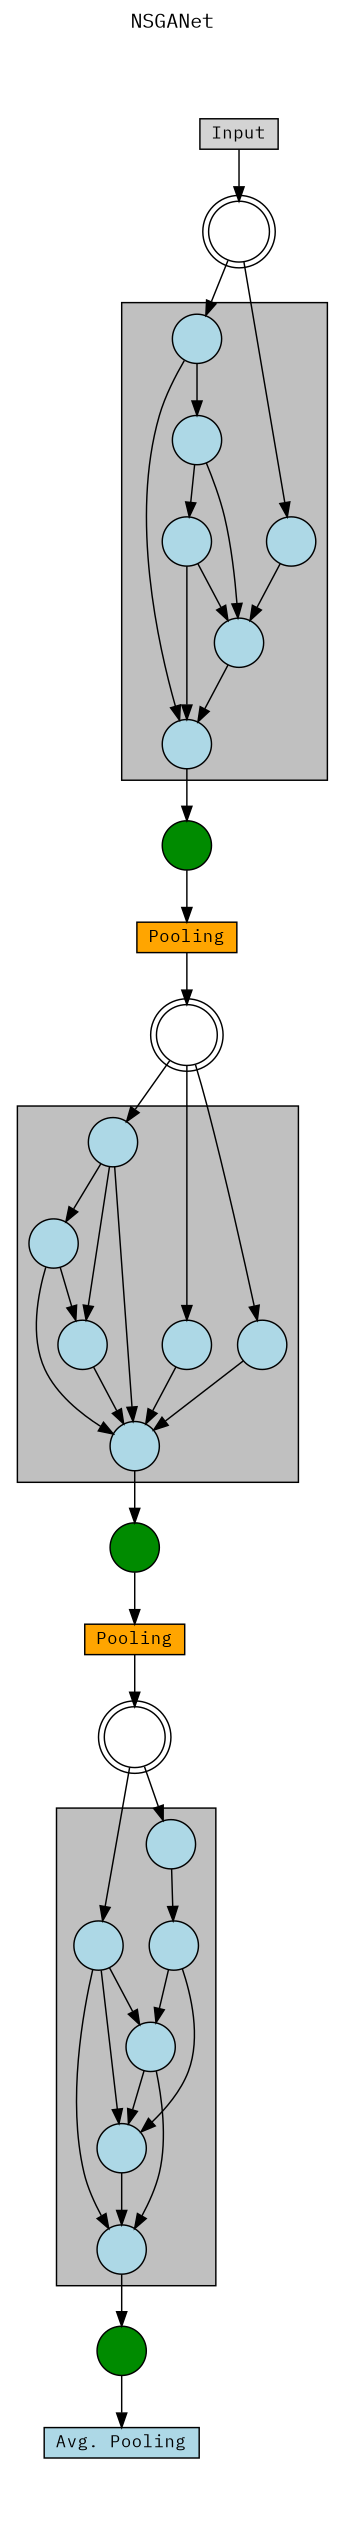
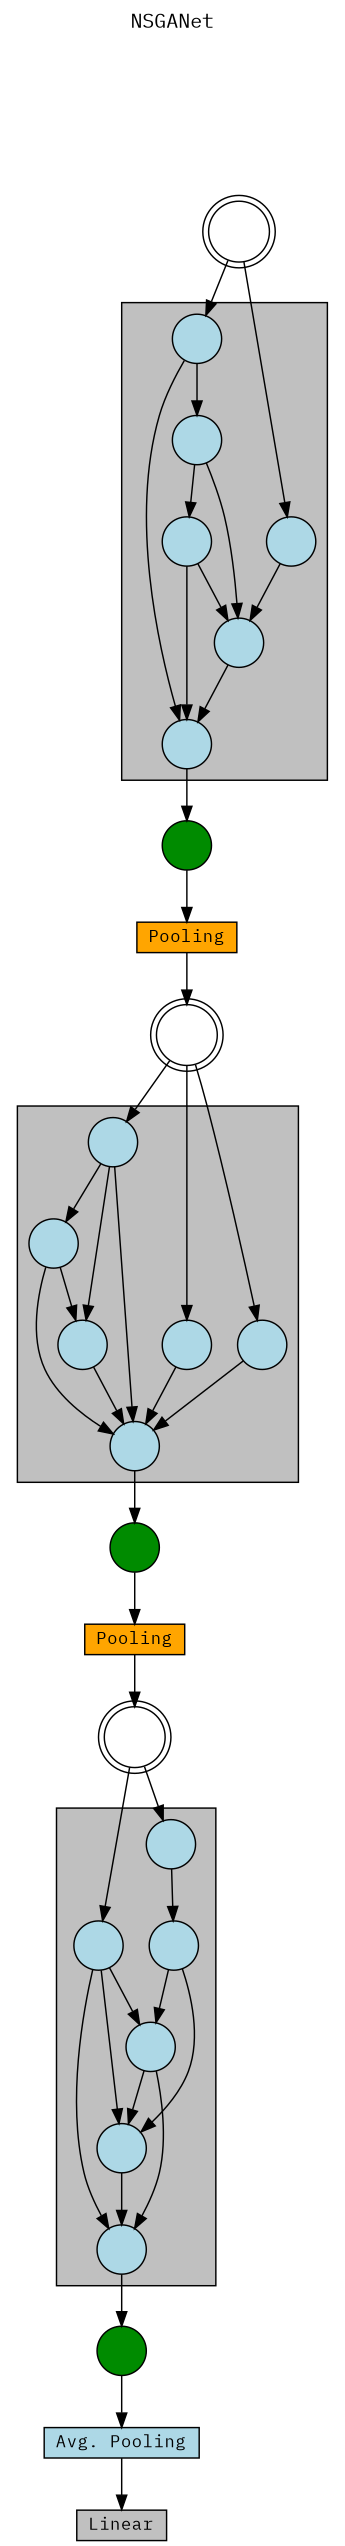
  digraph {
    fontname="IBM Plex Mono"
    label="NSGANet\n\n"
    labelloc=t
    rankdir=UD
    node [align=left fillcolor=lightblue fontname="IBM Plex Mono" fontsize=12 ranksep=0.1 shape=circle style=filled]
    edge [fontname="IBM Plex Mono"]
    n1 [height=0.2 label=" "]
    n2 [height=0.2 label=" "]
    n3 [height=0.2 label=" "]
    n4 [height=0.2 label=" "]
    n5 [height=0.2 label=" "]
    n6 [height=0.2 label=" "]
    n7 [height=0.2 label=" "]
    n8 [height=0.2 label=" "]
    n9 [height=0.2 label=" "]
    n10 [height=0.2 label=" "]
    n11 [height=0.2 label=" "]
    n12 [height=0.2 label=" "]
    n13 [height=0.2 label=" "]
    n14 [height=0.2 label=" "]
    n15 [height=0.2 label=" "]
    n16 [height=0.2 label=" "]
    n17 [height=0.2 label=" "]
    n18 [height=0.2 label=" "]
    n19 [fillcolor=green4 height=0.2 label=" "]
    n20 [fillcolor=green4 height=0.2 label=" "]
    n21 [fillcolor=green4 height=0.2 label=" "]
-   n22 [height=0.2 label=Input shape=box fillcolor=""]
    n23 [fillcolor=white height=0.2 label=" " shape=doublecircle]
    n24 [fillcolor=orange height=0.2 label=Pooling shape=box]
    n25 [fillcolor=white height=0.2 label=" " shape=doublecircle]
    n26 [fillcolor=orange height=0.2 label=Pooling shape=box]
    n27 [fillcolor=white height=0.2 label=" " shape=doublecircle]
    n28 [height=0.2 label="Avg. Pooling" shape=box]
+   n29 [fillcolor=gray height=0.2 label=Linear shape=box]
    subgraph cluster_1 {
      fillcolor=gray
      fontcolor=black
      label=""
      style=filled
      n1
      n2
      n3
      n4
      n5
      n6
    }
    subgraph cluster_2 {
      fillcolor=gray
      fontcolor=black
      label=""
      style=filled
      n7
      n8
      n9
      n10
      n11
      n12
    }
    subgraph cluster_3 {
      fillcolor=gray
      fontcolor=black
      label=""
      style=filled
      n13
      n14
      n15
      n16
      n17
      n18
    }
    n1 -> n2
    n1 -> n6
    n2 -> n4
    n2 -> n5
    n3 -> n5
    n4 -> n5
    n4 -> n6
    n5 -> n6
    n6 -> n19
    n7 -> n12
    n8 -> n10
    n8 -> n11
    n8 -> n12
    n9 -> n12
    n10 -> n11
    n10 -> n12
    n11 -> n12
    n12 -> n20
    n13 -> n16
    n13 -> n17
    n13 -> n18
    n14 -> n15
    n15 -> n16
    n15 -> n17
    n16 -> n17
    n16 -> n18
    n17 -> n18
    n18 -> n21
    n19 -> n24
    n20 -> n26
    n21 -> n28
-   n22 -> n23
    n23 -> n1
    n23 -> n3
    n24 -> n25
    n25 -> n7
    n25 -> n8
    n25 -> n9
    n26 -> n27
    n27 -> n13
    n27 -> n14
+   n28 -> n29
  }
